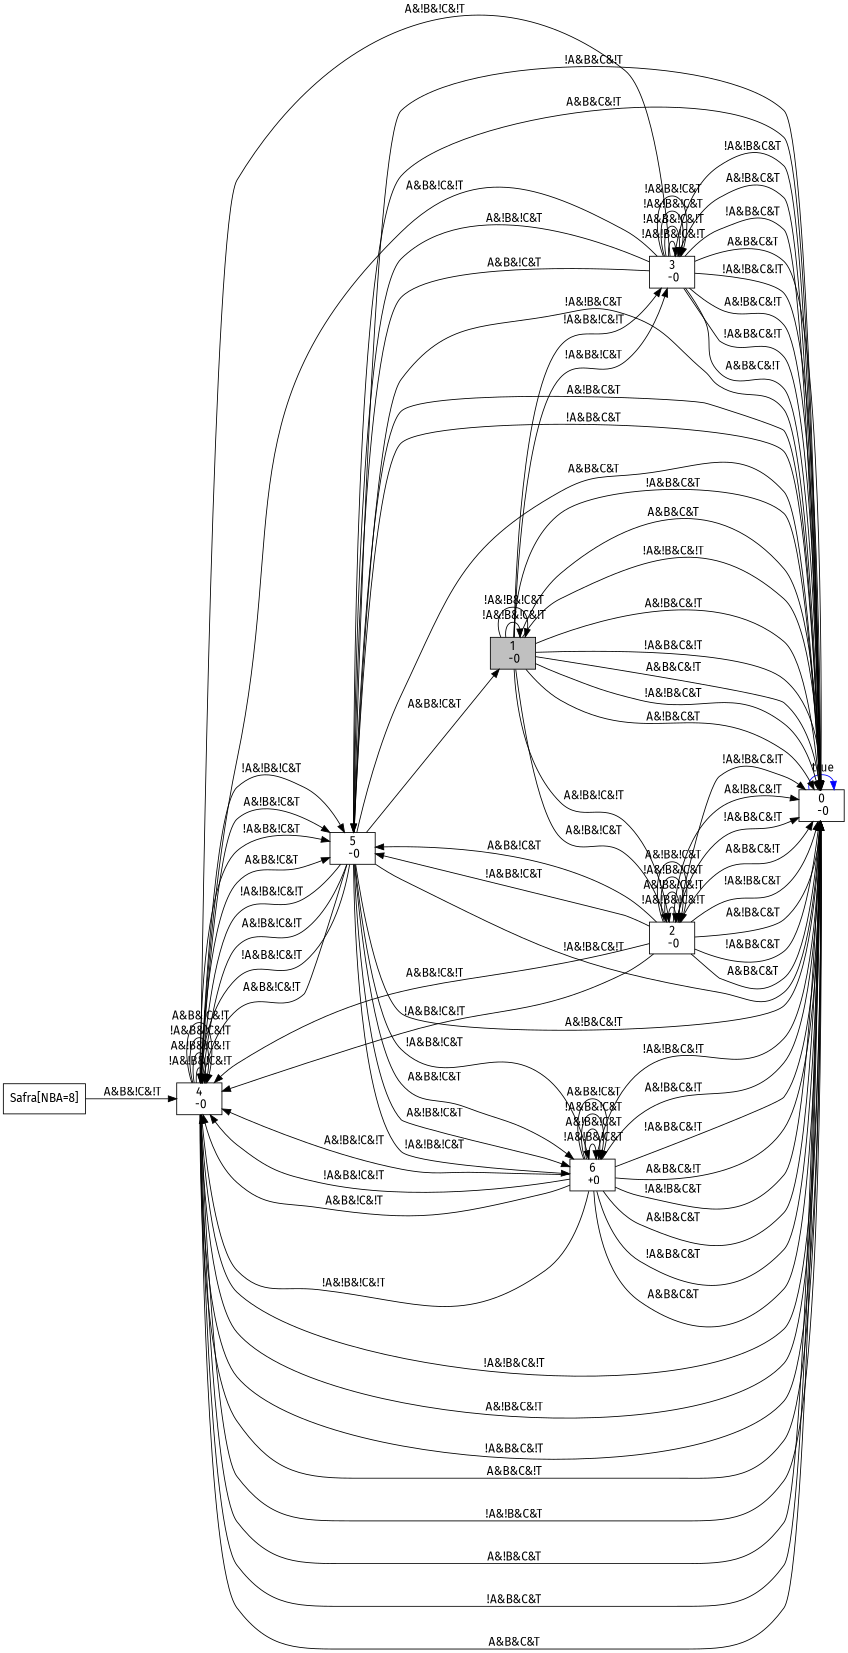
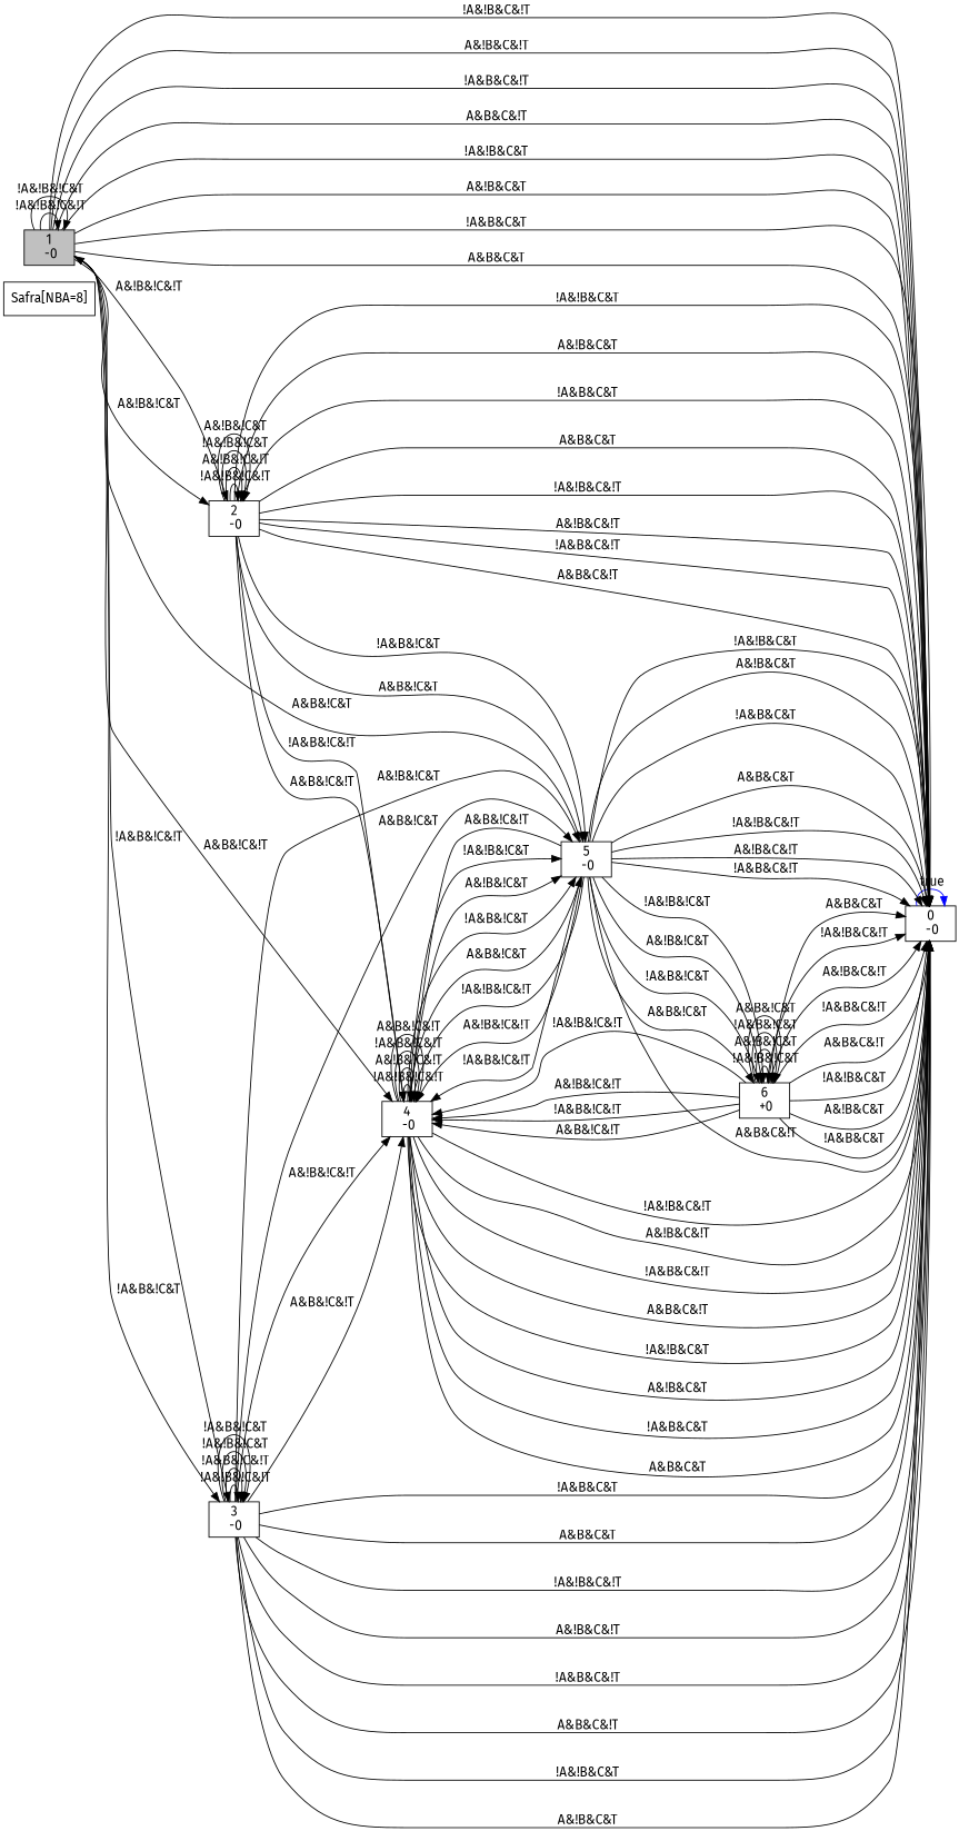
  digraph {
    fontname="Fira Sans"
    rankdir=LR
    node [fontname="Fira Sans" shape=box]
    edge [constraints=false fontname="Fira Sans"]
    n1 [label="Safra[NBA=8]"]
    n2 [label="0\n -0"]
    n3 [color=black fillcolor=grey label="1\n -0" style=filled]
    n4 [label="2\n -0"]
    n5 [label="3\n -0"]
    n6 [label="4\n -0"]
    n7 [label="5\n -0"]
    n8 [label="6\n +0"]
    n2 -> n2 [color=blue label=" true"]
    n3 -> n2 [label=" !A&!B&C&!T"]
    n3 -> n2 [label=" A&!B&C&!T"]
    n3 -> n2 [label=" !A&B&C&!T"]
    n3 -> n2 [label=" A&B&C&!T"]
    n3 -> n2 [label=" !A&!B&C&T"]
    n3 -> n2 [label=" A&!B&C&T"]
    n3 -> n2 [label=" !A&B&C&T"]
    n3 -> n2 [label=" A&B&C&T"]
    n3 -> n3 [label=" !A&!B&!C&!T"]
    n3 -> n3 [label=" !A&!B&!C&T"]
    n3 -> n4 [label=" A&!B&!C&!T"]
    n3 -> n4 [label=" A&!B&!C&T"]
    n3 -> n5 [label=" !A&B&!C&!T"]
    n3 -> n5 [label=" !A&B&!C&T"]
-   n1 -> n6 [label=" A&B&!C&!T"]
+   n3 -> n6 [label=" A&B&!C&!T"]
    n4 -> n2 [label=" !A&!B&C&!T"]
    n4 -> n2 [label=" A&!B&C&!T"]
    n4 -> n2 [label=" !A&B&C&!T"]
    n4 -> n2 [label=" A&B&C&!T"]
    n4 -> n2 [label=" !A&!B&C&T"]
    n4 -> n2 [label=" A&!B&C&T"]
    n4 -> n2 [label=" !A&B&C&T"]
    n4 -> n2 [label=" A&B&C&T"]
    n4 -> n4 [label=" !A&!B&!C&!T"]
    n4 -> n4 [label=" A&!B&!C&!T"]
    n4 -> n4 [label=" !A&!B&!C&T"]
    n4 -> n4 [label=" A&!B&!C&T"]
    n4 -> n6 [label=" !A&B&!C&!T"]
    n4 -> n6 [label=" A&B&!C&!T"]
    n4 -> n7 [label=" !A&B&!C&T"]
    n4 -> n7 [label=" A&B&!C&T"]
    n5 -> n2 [label=" !A&!B&C&!T"]
    n5 -> n2 [label=" A&!B&C&!T"]
    n5 -> n2 [label=" !A&B&C&!T"]
    n5 -> n2 [label=" A&B&C&!T"]
    n5 -> n2 [label=" !A&!B&C&T"]
    n5 -> n2 [label=" A&!B&C&T"]
    n5 -> n2 [label=" !A&B&C&T"]
    n5 -> n2 [label=" A&B&C&T"]
    n5 -> n5 [label=" !A&!B&!C&!T"]
    n5 -> n5 [label=" !A&B&!C&!T"]
    n5 -> n5 [label=" !A&!B&!C&T"]
    n5 -> n5 [label=" !A&B&!C&T"]
    n5 -> n6 [label=" A&!B&!C&!T"]
    n5 -> n6 [label=" A&B&!C&!T"]
    n5 -> n7 [label=" A&!B&!C&T"]
    n5 -> n7 [label=" A&B&!C&T"]
    n6 -> n2 [label=" !A&!B&C&!T"]
    n6 -> n2 [label=" A&!B&C&!T"]
    n6 -> n2 [label=" !A&B&C&!T"]
    n6 -> n2 [label=" A&B&C&!T"]
    n6 -> n2 [label=" !A&!B&C&T"]
    n6 -> n2 [label=" A&!B&C&T"]
    n6 -> n2 [label=" !A&B&C&T"]
    n6 -> n2 [label=" A&B&C&T"]
    n6 -> n6 [label=" !A&!B&!C&!T"]
    n6 -> n6 [label=" A&!B&!C&!T"]
    n6 -> n6 [label=" !A&B&!C&!T"]
    n6 -> n6 [label=" A&B&!C&!T"]
    n6 -> n7 [label=" !A&!B&!C&T"]
    n6 -> n7 [label=" A&!B&!C&T"]
    n6 -> n7 [label=" !A&B&!C&T"]
    n6 -> n7 [label=" A&B&!C&T"]
    n7 -> n2 [label=" !A&!B&C&!T"]
    n7 -> n2 [label=" A&!B&C&!T"]
    n7 -> n2 [label=" !A&B&C&!T"]
    n7 -> n2 [label=" A&B&C&!T"]
    n7 -> n2 [label=" !A&!B&C&T"]
    n7 -> n2 [label=" A&!B&C&T"]
    n7 -> n2 [label=" !A&B&C&T"]
    n7 -> n2 [label=" A&B&C&T"]
    n7 -> n3 [label=" A&B&!C&T"]
    n7 -> n6 [label=" !A&!B&!C&!T"]
    n7 -> n6 [label=" A&!B&!C&!T"]
    n7 -> n6 [label=" !A&B&!C&!T"]
    n7 -> n6 [label=" A&B&!C&!T"]
    n7 -> n8 [label=" !A&!B&!C&T"]
    n7 -> n8 [label=" A&!B&!C&T"]
    n7 -> n8 [label=" !A&B&!C&T"]
    n7 -> n8 [label=" A&B&!C&T"]
    n8 -> n2 [label=" !A&!B&C&!T"]
    n8 -> n2 [label=" A&!B&C&!T"]
    n8 -> n2 [label=" !A&B&C&!T"]
    n8 -> n2 [label=" A&B&C&!T"]
    n8 -> n2 [label=" !A&!B&C&T"]
    n8 -> n2 [label=" A&!B&C&T"]
    n8 -> n2 [label=" !A&B&C&T"]
    n8 -> n2 [label=" A&B&C&T"]
    n8 -> n6 [label=" !A&!B&!C&!T"]
    n8 -> n6 [label=" A&!B&!C&!T"]
    n8 -> n6 [label=" !A&B&!C&!T"]
    n8 -> n6 [label=" A&B&!C&!T"]
    n8 -> n8 [label=" !A&!B&!C&T"]
    n8 -> n8 [label=" A&!B&!C&T"]
    n8 -> n8 [label=" !A&B&!C&T"]
    n8 -> n8 [label=" A&B&!C&T"]
  }
